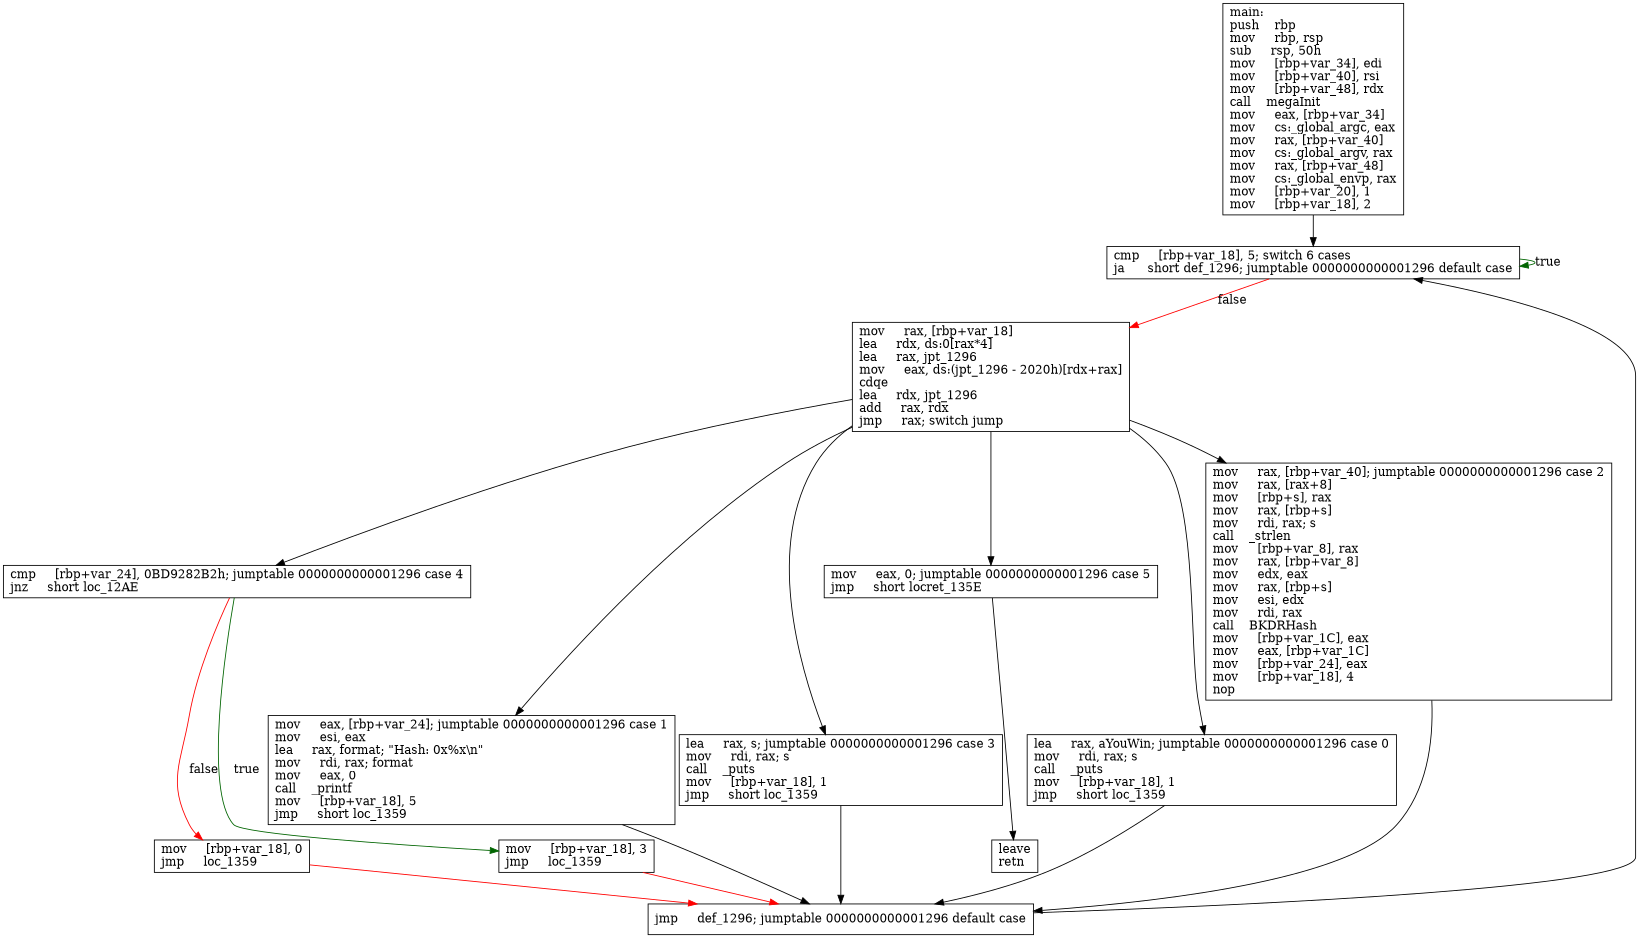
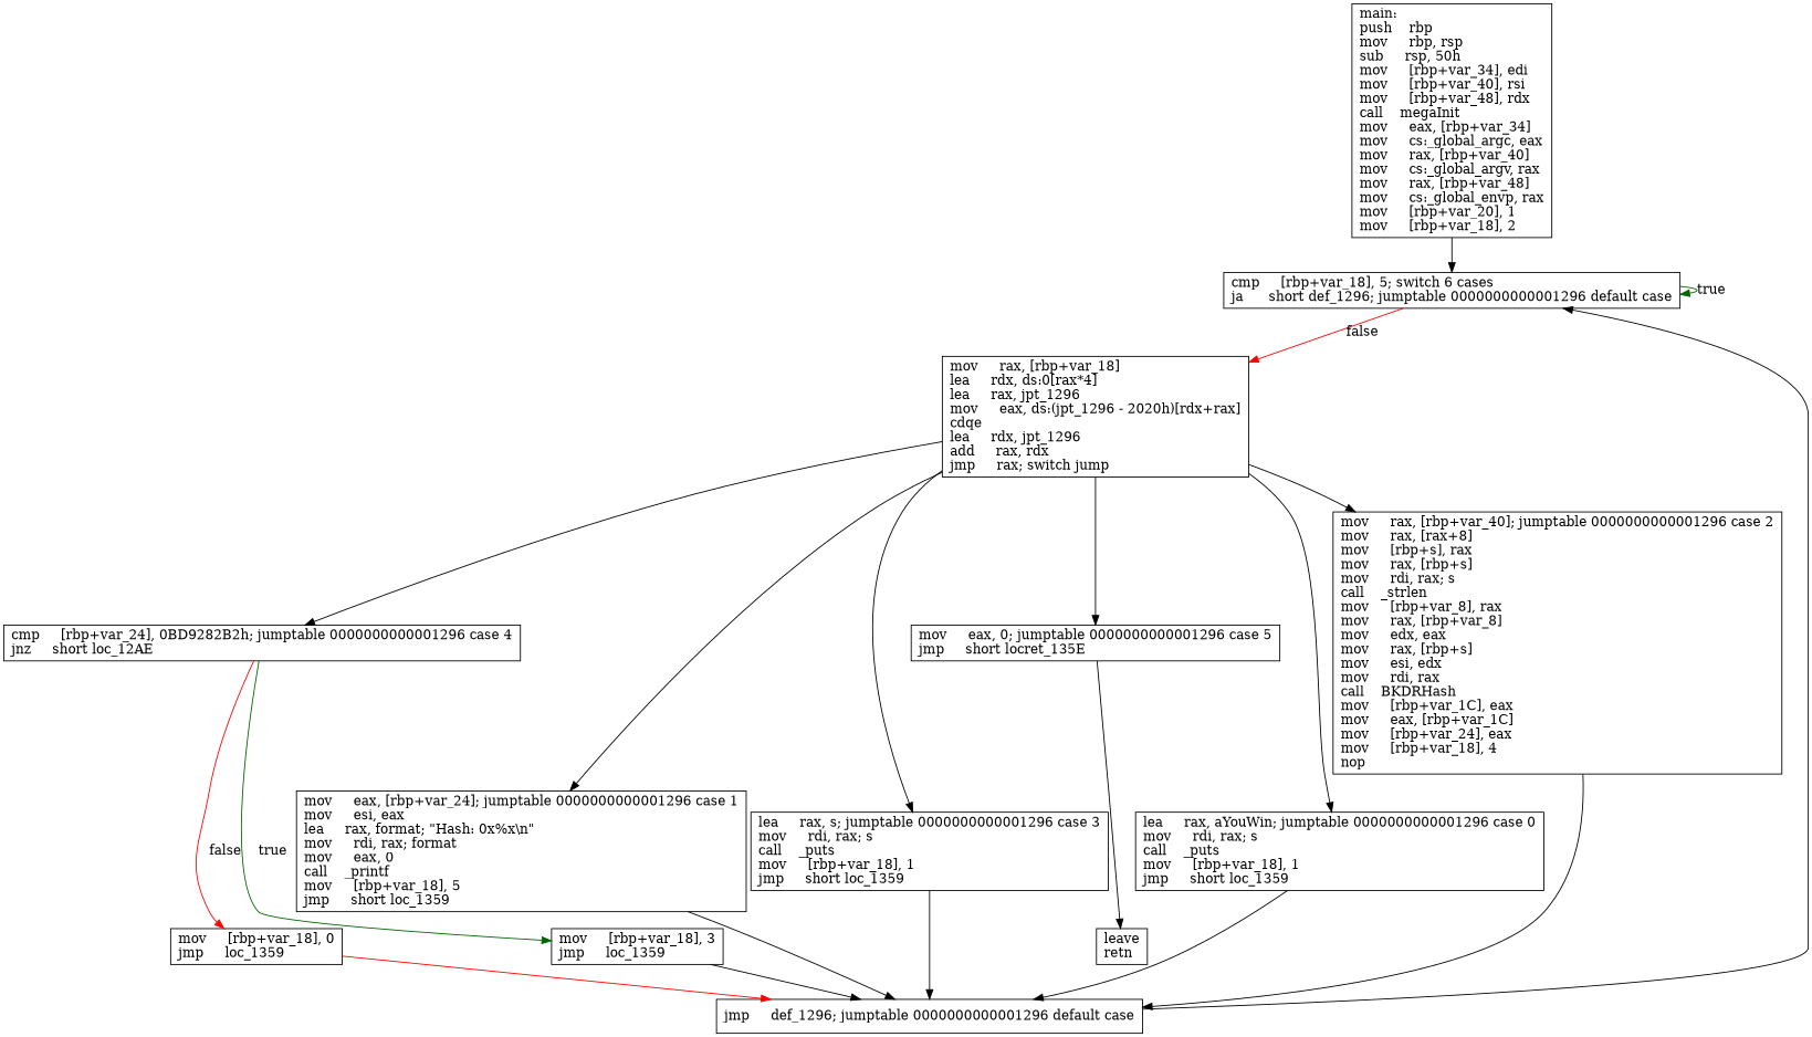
  digraph {
    node [shape=box]
    n1 [label="main:\lpush    rbp\lmov     rbp, rsp\lsub     rsp, 50h\lmov     [rbp+var_34], edi\lmov     [rbp+var_40], rsi\lmov     [rbp+var_48], rdx\lcall    megaInit\lmov     eax, [rbp+var_34]\lmov     cs:_global_argc, eax\lmov     rax, [rbp+var_40]\lmov     cs:_global_argv, rax\lmov     rax, [rbp+var_48]\lmov     cs:_global_envp, rax\lmov     [rbp+var_20], 1\lmov     [rbp+var_18], 2\l"]
    n2 [label="cmp     [rbp+var_18], 5; switch 6 cases\lja      short def_1296; jumptable 0000000000001296 default case\l"]
    n3 [label="mov     rax, [rbp+var_18]\llea     rdx, ds:0[rax*4]\llea     rax, jpt_1296\lmov     eax, ds:(jpt_1296 - 2020h)[rdx+rax]\lcdqe\llea     rdx, jpt_1296\ladd     rax, rdx\ljmp     rax; switch jump\l"]
    n4 [label="cmp     [rbp+var_24], 0BD9282B2h; jumptable 0000000000001296 case 4\ljnz     short loc_12AE\l"]
    n5 [label="mov     eax, [rbp+var_24]; jumptable 0000000000001296 case 1\lmov     esi, eax\llea     rax, format; \"Hash: 0x%x\\n\"\lmov     rdi, rax; format\lmov     eax, 0\lcall    _printf\lmov     [rbp+var_18], 5\ljmp     short loc_1359\l"]
    n6 [label="lea     rax, s; jumptable 0000000000001296 case 3\lmov     rdi, rax; s\lcall    _puts\lmov     [rbp+var_18], 1\ljmp     short loc_1359\l"]
    n7 [label="mov     eax, 0; jumptable 0000000000001296 case 5\ljmp     short locret_135E\l"]
    n8 [label="lea     rax, aYouWin; jumptable 0000000000001296 case 0\lmov     rdi, rax; s\lcall    _puts\lmov     [rbp+var_18], 1\ljmp     short loc_1359\l"]
    n9 [label="mov     rax, [rbp+var_40]; jumptable 0000000000001296 case 2\lmov     rax, [rax+8]\lmov     [rbp+s], rax\lmov     rax, [rbp+s]\lmov     rdi, rax; s\lcall    _strlen\lmov     [rbp+var_8], rax\lmov     rax, [rbp+var_8]\lmov     edx, eax\lmov     rax, [rbp+s]\lmov     esi, edx\lmov     rdi, rax\lcall    BKDRHash\lmov     [rbp+var_1C], eax\lmov     eax, [rbp+var_1C]\lmov     [rbp+var_24], eax\lmov     [rbp+var_18], 4\lnop\l"]
    n10 [label="mov     [rbp+var_18], 0\ljmp     loc_1359\l"]
    n11 [label="mov     [rbp+var_18], 3\ljmp     loc_1359\l"]
    n12 [label="jmp     def_1296; jumptable 0000000000001296 default case\l"]
    n13 [label="leave\lretn\l"]
    n1 -> n2
    n2 -> n2 [color=darkgreen label=true]
    n2 -> n3 [color=red label=false]
    n3 -> n4
    n3 -> n5
    n3 -> n6
    n3 -> n7
    n3 -> n8
    n3 -> n9
    n4 -> n10 [color=red label=false]
    n4 -> n11 [color=darkgreen label=true]
    n5 -> n12
    n6 -> n12
    n7 -> n13
    n8 -> n12
    n9 -> n12
    n10 -> n12 [color=red]
-   n11 -> n12 [color=red]
+   n11 -> n12
    n12 -> n2
  }
